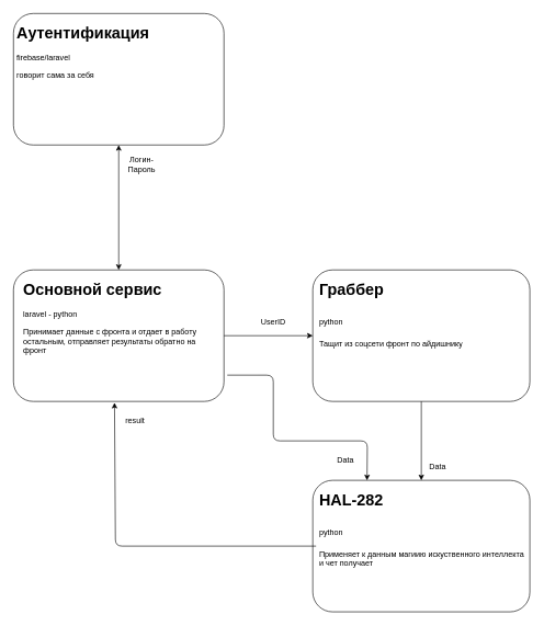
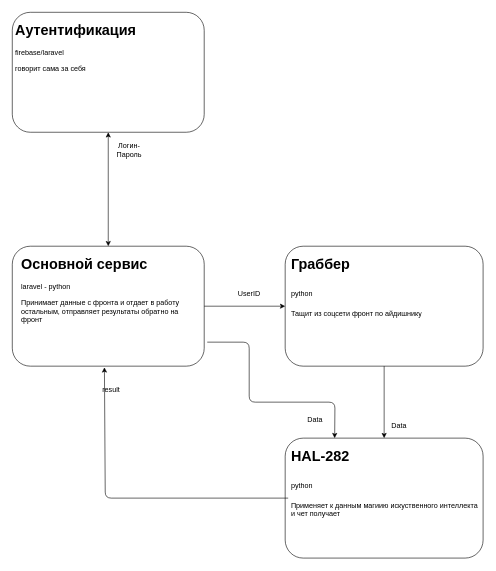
  <mxCell id="0" />
  <mxCell id="1" parent="0" />
  <mxCell id="2" value="&lt;h1&gt;Аутентификация&lt;/h1&gt;&lt;p&gt;firebase/laravel&lt;/p&gt;&lt;p&gt;говорит сама за себя&lt;/p&gt;" style="text;html=1;strokeColor=none;fillColor=none;spacing=5;spacingTop=-20;whiteSpace=wrap;overflow=hidden;rounded=0;" vertex="1" parent="1"><mxGeometry x="20" y="20" width="320" height="180" as="geometry" /></mxCell>
  <mxCell id="3" value="" style="rounded=1;whiteSpace=wrap;html=1;" vertex="1" parent="1"><mxGeometry x="20" y="20" width="320" height="200" as="geometry" /></mxCell>
  <mxCell id="4" value="&lt;h1&gt;Аутентификация&lt;/h1&gt;&lt;p&gt;firebase/laravel&lt;/p&gt;&lt;p&gt;говорит сама за себя&lt;/p&gt;" style="text;html=1;strokeColor=none;fillColor=none;spacing=5;spacingTop=-20;whiteSpace=wrap;overflow=hidden;rounded=0;" vertex="1" parent="1"><mxGeometry x="20" y="30" width="320" height="180" as="geometry" /></mxCell>
  <mxCell id="5" value="" style="rounded=1;whiteSpace=wrap;html=1;" vertex="1" parent="1"><mxGeometry x="20" y="410" width="320" height="200" as="geometry" /></mxCell>
  <mxCell id="6" value="&lt;h1&gt;Основной сервис&lt;/h1&gt;&lt;p&gt;laravel - python&lt;/p&gt;&lt;p&gt;Принимает данные с фронта и отдает в работу остальным, отправляет результаты обратно на фронт&lt;/p&gt;&lt;p&gt;&lt;br&gt;&lt;/p&gt;" style="text;html=1;strokeColor=none;fillColor=none;spacing=5;spacingTop=-20;whiteSpace=wrap;overflow=hidden;rounded=0;" vertex="1" parent="1"><mxGeometry x="30" y="420" width="305" height="180" as="geometry" /></mxCell>
  <mxCell id="7" value="" style="endArrow=classic;startArrow=classic;html=1;entryX=0.5;entryY=1;entryDx=0;entryDy=0;exitX=0.5;exitY=0;exitDx=0;exitDy=0;" edge="1" parent="1" source="5" target="3"><mxGeometry width="50" height="50" relative="1" as="geometry"><mxPoint x="165" y="360" as="sourcePoint" /><mxPoint x="215" y="310" as="targetPoint" /></mxGeometry></mxCell>
  <mxCell id="8" value="Логин-Пароль" style="text;html=1;strokeColor=none;fillColor=none;align=center;verticalAlign=middle;whiteSpace=wrap;rounded=0;" vertex="1" parent="1"><mxGeometry x="195" y="240" width="40" height="20" as="geometry" /></mxCell>
  <mxCell id="9" value="" style="rounded=1;whiteSpace=wrap;html=1;" vertex="1" parent="1"><mxGeometry x="475" y="410" width="330" height="200" as="geometry" /></mxCell>
  <mxCell id="10" value="&lt;h1&gt;&lt;span&gt;Граббер&amp;nbsp;&lt;/span&gt;&lt;/h1&gt;&lt;h1&gt;&lt;span style=&quot;font-size: 12px ; font-weight: normal&quot;&gt;python&lt;/span&gt;&lt;br&gt;&lt;/h1&gt;&lt;p&gt;Тащит из соцсети фронт по айдишнику&lt;/p&gt;&lt;p&gt;&lt;br&gt;&lt;/p&gt;" style="text;html=1;strokeColor=none;fillColor=none;spacing=5;spacingTop=-20;whiteSpace=wrap;overflow=hidden;rounded=0;" vertex="1" parent="1"><mxGeometry x="480" y="420" width="320" height="180" as="geometry" /></mxCell>
  <mxCell id="11" value="UserID" style="text;html=1;strokeColor=none;fillColor=none;align=center;verticalAlign=middle;whiteSpace=wrap;rounded=0;" vertex="1" parent="1"><mxGeometry x="395" y="480" width="40" height="20" as="geometry" /></mxCell>
  <mxCell id="12" value="Data" style="text;html=1;strokeColor=none;fillColor=none;align=center;verticalAlign=middle;whiteSpace=wrap;rounded=0;" vertex="1" parent="1"><mxGeometry x="645" y="700" width="40" height="20" as="geometry" /></mxCell>
  <mxCell id="13" value="" style="endArrow=classic;html=1;entryX=0;entryY=0.5;entryDx=0;entryDy=0;exitX=1;exitY=0.5;exitDx=0;exitDy=0;" edge="1" parent="1" source="5" target="9"><mxGeometry width="50" height="50" relative="1" as="geometry"><mxPoint x="465" y="400" as="sourcePoint" /><mxPoint x="515" y="350" as="targetPoint" /></mxGeometry></mxCell>
  <mxCell id="14" value="" style="rounded=1;whiteSpace=wrap;html=1;" vertex="1" parent="1"><mxGeometry x="475" y="730" width="330" height="200" as="geometry" /></mxCell>
  <mxCell id="15" value="&lt;h1&gt;&lt;span&gt;HAL-282&lt;/span&gt;&lt;/h1&gt;&lt;h1&gt;&lt;span style=&quot;font-size: 12px ; font-weight: normal&quot;&gt;python&lt;/span&gt;&lt;br&gt;&lt;/h1&gt;&lt;p&gt;Применяет к данным магиию искуственного интеллекта и чет получает&lt;/p&gt;" style="text;html=1;strokeColor=none;fillColor=none;spacing=5;spacingTop=-20;whiteSpace=wrap;overflow=hidden;rounded=0;" vertex="1" parent="1"><mxGeometry x="480" y="740" width="320" height="180" as="geometry" /></mxCell>
  <mxCell id="16" value="" style="endArrow=classic;html=1;exitX=0.5;exitY=1;exitDx=0;exitDy=0;entryX=0.5;entryY=0;entryDx=0;entryDy=0;" edge="1" parent="1" source="9" target="14"><mxGeometry width="50" height="50" relative="1" as="geometry"><mxPoint x="605" y="700" as="sourcePoint" /><mxPoint x="655" y="650" as="targetPoint" /></mxGeometry></mxCell>
  <mxCell id="17" value="" style="endArrow=classic;html=1;entryX=0.48;entryY=1.01;entryDx=0;entryDy=0;exitX=0;exitY=0.5;exitDx=0;exitDy=0;entryPerimeter=0;" edge="1" parent="1" source="15" target="5"><mxGeometry width="50" height="50" relative="1" as="geometry"><mxPoint x="465" y="790" as="sourcePoint" /><mxPoint x="515" y="740" as="targetPoint" /><Array as="points"><mxPoint x="175" y="830" /></Array></mxGeometry></mxCell>
- <mxCell id="18" value="result" style="text;html=1;strokeColor=none;fillColor=none;align=center;verticalAlign=middle;whiteSpace=wrap;rounded=0;" vertex="1" parent="1"><mxGeometry x="185" y="630" width="40" height="20" as="geometry" /></mxCell>
+ <mxCell id="18" value="result" style="text;html=1;strokeColor=none;fillColor=none;align=center;verticalAlign=middle;whiteSpace=wrap;rounded=0;" vertex="1" parent="1"><mxGeometry x="165" y="640" width="40" height="20" as="geometry" /></mxCell>
  <mxCell id="19" value="" style="endArrow=classic;html=1;entryX=0.25;entryY=0;entryDx=0;entryDy=0;exitX=1.033;exitY=0.833;exitDx=0;exitDy=0;exitPerimeter=0;" edge="1" parent="1" source="6" target="14"><mxGeometry width="50" height="50" relative="1" as="geometry"><mxPoint x="365" y="700" as="sourcePoint" /><mxPoint x="415" y="650" as="targetPoint" /><Array as="points"><mxPoint x="415" y="570" /><mxPoint x="415" y="670" /><mxPoint x="558" y="670" /></Array></mxGeometry></mxCell>
  <mxCell id="20" value="Data" style="text;html=1;strokeColor=none;fillColor=none;align=center;verticalAlign=middle;whiteSpace=wrap;rounded=0;" vertex="1" parent="1"><mxGeometry x="505" y="690" width="40" height="20" as="geometry" /></mxCell>
